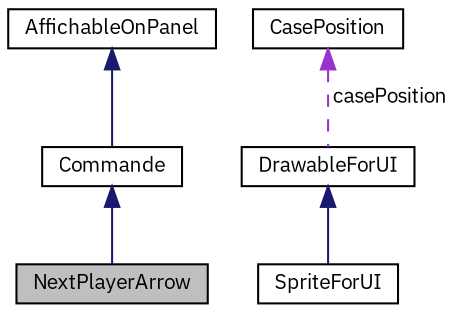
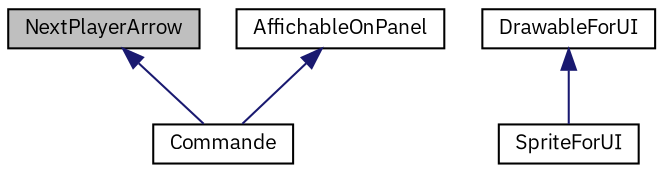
  digraph {
    fontname="IBM Plex Sans"
    node [color=black fillcolor=white fontname="IBM Plex Sans" fontsize=10 shape=record style=filled]
    edge [color=midnightblue dir=back fontname="IBM Plex Sans" fontsize=10 labelfontname=Helvetica labelfontsize=10 style=solid]
    n1 [fillcolor=grey75 fontcolor=black height=0.2 label=NextPlayerArrow width=0.4]
    n2 [height=0.2 label=Commande width=0.4]
    n3 [height=0.2 label=AffichableOnPanel width=0.4]
    n4 [height=0.2 label=SpriteForUI width=0.4]
    n5 [height=0.2 label=DrawableForUI width=0.4]
-   n6 [height=0.2 label=CasePosition width=0.4]
-   n2 -> n1
+   n1 -> n2
    n3 -> n2
    n5 -> n4
-   n6 -> n5 [color=darkorchid3 label=" casePosition" style=dashed]
  }
